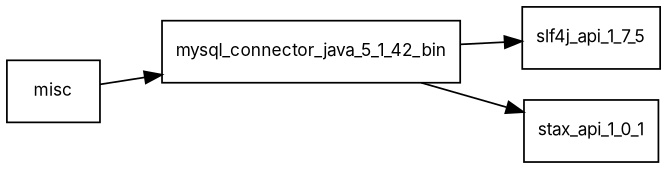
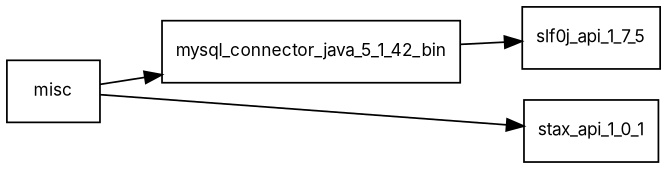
  digraph {
    fontname=Inter
    rankdir=LR
    node [fontname=Inter fontsize=10.0 shape=box]
    edge [fontname=Inter]
    mysql_connector_java_5_1_42_bin
-   slf4j_api_1_7_5
+   slf4j_api_1_7_5 [label=slf0j_api_1_7_5]
    stax_api_1_0_1
    misc
    mysql_connector_java_5_1_42_bin -> slf4j_api_1_7_5
-   mysql_connector_java_5_1_42_bin -> stax_api_1_0_1
+   misc -> stax_api_1_0_1
    misc -> mysql_connector_java_5_1_42_bin
  }
